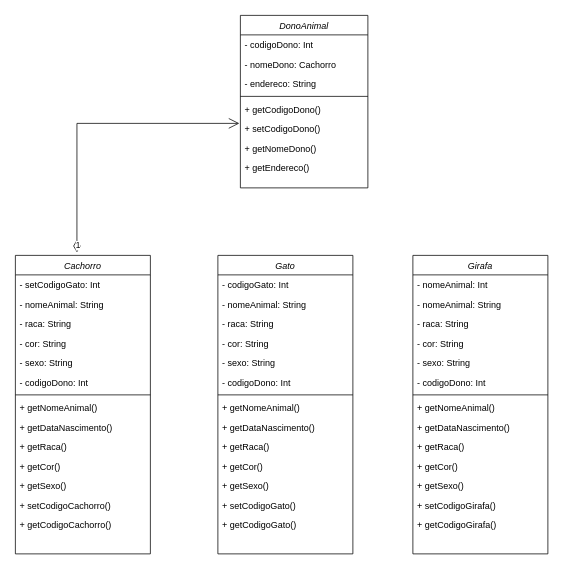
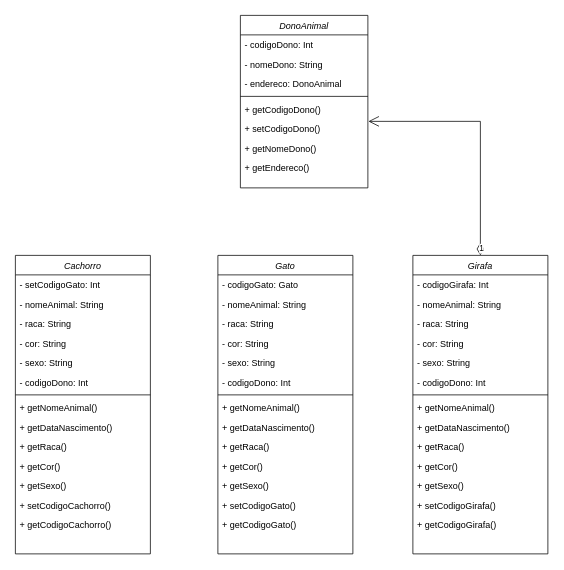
  <mxCell id="0" />
  <mxCell id="1" parent="0" />
  <mxCell id="2" value="Cachorro" style="swimlane;fontStyle=2;align=center;verticalAlign=top;childLayout=stackLayout;horizontal=1;startSize=26;horizontalStack=0;resizeParent=1;resizeLast=0;collapsible=1;marginBottom=0;rounded=0;shadow=0;strokeWidth=1;" parent="1" vertex="1"><mxGeometry x="20" y="340" width="180" height="398" as="geometry"><mxRectangle x="230" y="140" width="160" height="26" as="alternateBounds" /></mxGeometry></mxCell>
  <mxCell id="3" value="- setCodigoGato: Int" style="text;align=left;verticalAlign=top;spacingLeft=4;spacingRight=4;overflow=hidden;rotatable=0;points=[[0,0.5],[1,0.5]];portConstraint=eastwest;" parent="2" vertex="1"><mxGeometry y="26" width="180" height="26" as="geometry" /></mxCell>
  <mxCell id="4" value="- nomeAnimal: String" style="text;align=left;verticalAlign=top;spacingLeft=4;spacingRight=4;overflow=hidden;rotatable=0;points=[[0,0.5],[1,0.5]];portConstraint=eastwest;rounded=0;shadow=0;html=0;" parent="2" vertex="1"><mxGeometry y="52" width="180" height="26" as="geometry" /></mxCell>
  <mxCell id="5" value="- raca: String" style="text;align=left;verticalAlign=top;spacingLeft=4;spacingRight=4;overflow=hidden;rotatable=0;points=[[0,0.5],[1,0.5]];portConstraint=eastwest;rounded=0;shadow=0;html=0;" parent="2" vertex="1"><mxGeometry y="78" width="180" height="26" as="geometry" /></mxCell>
  <mxCell id="6" value="- cor: String" style="text;align=left;verticalAlign=top;spacingLeft=4;spacingRight=4;overflow=hidden;rotatable=0;points=[[0,0.5],[1,0.5]];portConstraint=eastwest;rounded=0;shadow=0;html=0;" vertex="1" parent="2"><mxGeometry y="104" width="180" height="26" as="geometry" /></mxCell>
  <mxCell id="7" value="- sexo: String" style="text;align=left;verticalAlign=top;spacingLeft=4;spacingRight=4;overflow=hidden;rotatable=0;points=[[0,0.5],[1,0.5]];portConstraint=eastwest;rounded=0;shadow=0;html=0;" vertex="1" parent="2"><mxGeometry y="130" width="180" height="26" as="geometry" /></mxCell>
  <mxCell id="8" value="- codigoDono: Int" style="text;align=left;verticalAlign=top;spacingLeft=4;spacingRight=4;overflow=hidden;rotatable=0;points=[[0,0.5],[1,0.5]];portConstraint=eastwest;rounded=0;shadow=0;html=0;" vertex="1" parent="2"><mxGeometry y="156" width="180" height="26" as="geometry" /></mxCell>
  <mxCell id="9" value="" style="line;html=1;strokeWidth=1;align=left;verticalAlign=middle;spacingTop=-1;spacingLeft=3;spacingRight=3;rotatable=0;labelPosition=right;points=[];portConstraint=eastwest;" parent="2" vertex="1"><mxGeometry y="182" width="180" height="8" as="geometry" /></mxCell>
  <mxCell id="10" value="+ getNomeAnimal()" style="text;align=left;verticalAlign=top;spacingLeft=4;spacingRight=4;overflow=hidden;rotatable=0;points=[[0,0.5],[1,0.5]];portConstraint=eastwest;rounded=0;shadow=0;html=0;" vertex="1" parent="2"><mxGeometry y="190" width="180" height="26" as="geometry" /></mxCell>
  <mxCell id="11" value="+ getDataNascimento()" style="text;align=left;verticalAlign=top;spacingLeft=4;spacingRight=4;overflow=hidden;rotatable=0;points=[[0,0.5],[1,0.5]];portConstraint=eastwest;rounded=0;shadow=0;html=0;" vertex="1" parent="2"><mxGeometry y="216" width="180" height="26" as="geometry" /></mxCell>
  <mxCell id="12" value="+ getRaca()" style="text;align=left;verticalAlign=top;spacingLeft=4;spacingRight=4;overflow=hidden;rotatable=0;points=[[0,0.5],[1,0.5]];portConstraint=eastwest;rounded=0;shadow=0;html=0;" vertex="1" parent="2"><mxGeometry y="242" width="180" height="26" as="geometry" /></mxCell>
  <mxCell id="13" value="+ getCor()" style="text;align=left;verticalAlign=top;spacingLeft=4;spacingRight=4;overflow=hidden;rotatable=0;points=[[0,0.5],[1,0.5]];portConstraint=eastwest;rounded=0;shadow=0;html=0;" vertex="1" parent="2"><mxGeometry y="268" width="180" height="26" as="geometry" /></mxCell>
  <mxCell id="14" value="+ getSexo()" style="text;align=left;verticalAlign=top;spacingLeft=4;spacingRight=4;overflow=hidden;rotatable=0;points=[[0,0.5],[1,0.5]];portConstraint=eastwest;rounded=0;shadow=0;html=0;" vertex="1" parent="2"><mxGeometry y="294" width="180" height="26" as="geometry" /></mxCell>
  <mxCell id="15" value="+ setCodigoCachorro()" style="text;align=left;verticalAlign=top;spacingLeft=4;spacingRight=4;overflow=hidden;rotatable=0;points=[[0,0.5],[1,0.5]];portConstraint=eastwest;rounded=0;shadow=0;html=0;" vertex="1" parent="2"><mxGeometry y="320" width="180" height="26" as="geometry" /></mxCell>
  <mxCell id="16" value="+ getCodigoCachorro()" style="text;align=left;verticalAlign=top;spacingLeft=4;spacingRight=4;overflow=hidden;rotatable=0;points=[[0,0.5],[1,0.5]];portConstraint=eastwest;rounded=0;shadow=0;html=0;" vertex="1" parent="2"><mxGeometry y="346" width="180" height="26" as="geometry" /></mxCell>
  <mxCell id="17" value="DonoAnimal" style="swimlane;fontStyle=2;align=center;verticalAlign=top;childLayout=stackLayout;horizontal=1;startSize=26;horizontalStack=0;resizeParent=1;resizeLast=0;collapsible=1;marginBottom=0;rounded=0;shadow=0;strokeWidth=1;" parent="1" vertex="1"><mxGeometry x="320" y="20" width="170" height="230" as="geometry"><mxRectangle x="230" y="140" width="160" height="26" as="alternateBounds" /></mxGeometry></mxCell>
  <mxCell id="18" value="- codigoDono: Int" style="text;align=left;verticalAlign=top;spacingLeft=4;spacingRight=4;overflow=hidden;rotatable=0;points=[[0,0.5],[1,0.5]];portConstraint=eastwest;" parent="17" vertex="1"><mxGeometry y="26" width="170" height="26" as="geometry" /></mxCell>
- <mxCell id="19" value="- nomeDono: Cachorro" style="text;align=left;verticalAlign=top;spacingLeft=4;spacingRight=4;overflow=hidden;rotatable=0;points=[[0,0.5],[1,0.5]];portConstraint=eastwest;rounded=0;shadow=0;html=0;" parent="17" vertex="1"><mxGeometry y="52" width="170" height="26" as="geometry" /></mxCell>
- <mxCell id="20" value="- endereco: String" style="text;align=left;verticalAlign=top;spacingLeft=4;spacingRight=4;overflow=hidden;rotatable=0;points=[[0,0.5],[1,0.5]];portConstraint=eastwest;rounded=0;shadow=0;html=0;" parent="17" vertex="1"><mxGeometry y="78" width="170" height="26" as="geometry" /></mxCell>
+ <mxCell id="19" value="- nomeDono: String" style="text;align=left;verticalAlign=top;spacingLeft=4;spacingRight=4;overflow=hidden;rotatable=0;points=[[0,0.5],[1,0.5]];portConstraint=eastwest;rounded=0;shadow=0;html=0;" parent="17" vertex="1"><mxGeometry y="52" width="170" height="26" as="geometry" /></mxCell>
+ <mxCell id="20" value="- endereco: DonoAnimal" style="text;align=left;verticalAlign=top;spacingLeft=4;spacingRight=4;overflow=hidden;rotatable=0;points=[[0,0.5],[1,0.5]];portConstraint=eastwest;rounded=0;shadow=0;html=0;" parent="17" vertex="1"><mxGeometry y="78" width="170" height="26" as="geometry" /></mxCell>
  <mxCell id="21" value="" style="line;html=1;strokeWidth=1;align=left;verticalAlign=middle;spacingTop=-1;spacingLeft=3;spacingRight=3;rotatable=0;labelPosition=right;points=[];portConstraint=eastwest;" parent="17" vertex="1"><mxGeometry y="104" width="170" height="8" as="geometry" /></mxCell>
  <mxCell id="22" value="+ getCodigoDono()" style="text;align=left;verticalAlign=top;spacingLeft=4;spacingRight=4;overflow=hidden;rotatable=0;points=[[0,0.5],[1,0.5]];portConstraint=eastwest;rounded=0;shadow=0;html=0;" vertex="1" parent="17"><mxGeometry y="112" width="170" height="26" as="geometry" /></mxCell>
  <mxCell id="23" value="+ setCodigoDono()" style="text;align=left;verticalAlign=top;spacingLeft=4;spacingRight=4;overflow=hidden;rotatable=0;points=[[0,0.5],[1,0.5]];portConstraint=eastwest;rounded=0;shadow=0;html=0;" vertex="1" parent="17"><mxGeometry y="138" width="170" height="26" as="geometry" /></mxCell>
  <mxCell id="24" value="+ getNomeDono()" style="text;align=left;verticalAlign=top;spacingLeft=4;spacingRight=4;overflow=hidden;rotatable=0;points=[[0,0.5],[1,0.5]];portConstraint=eastwest;rounded=0;shadow=0;html=0;" vertex="1" parent="17"><mxGeometry y="164" width="170" height="26" as="geometry" /></mxCell>
  <mxCell id="25" value="+ getEndereco()" style="text;align=left;verticalAlign=top;spacingLeft=4;spacingRight=4;overflow=hidden;rotatable=0;points=[[0,0.5],[1,0.5]];portConstraint=eastwest;rounded=0;shadow=0;html=0;" vertex="1" parent="17"><mxGeometry y="190" width="170" height="26" as="geometry" /></mxCell>
  <mxCell id="26" value="Gato" style="swimlane;fontStyle=2;align=center;verticalAlign=top;childLayout=stackLayout;horizontal=1;startSize=26;horizontalStack=0;resizeParent=1;resizeLast=0;collapsible=1;marginBottom=0;rounded=0;shadow=0;strokeWidth=1;" vertex="1" parent="1"><mxGeometry x="290" y="340" width="180" height="398" as="geometry"><mxRectangle x="230" y="140" width="160" height="26" as="alternateBounds" /></mxGeometry></mxCell>
- <mxCell id="27" value="- codigoGato: Int" style="text;align=left;verticalAlign=top;spacingLeft=4;spacingRight=4;overflow=hidden;rotatable=0;points=[[0,0.5],[1,0.5]];portConstraint=eastwest;fontStyle=0" vertex="1" parent="26"><mxGeometry y="26" width="180" height="26" as="geometry" /></mxCell>
+ <mxCell id="27" value="- codigoGato: Gato" style="text;align=left;verticalAlign=top;spacingLeft=4;spacingRight=4;overflow=hidden;rotatable=0;points=[[0,0.5],[1,0.5]];portConstraint=eastwest;fontStyle=0" vertex="1" parent="26"><mxGeometry y="26" width="180" height="26" as="geometry" /></mxCell>
  <mxCell id="28" value="- nomeAnimal: String" style="text;align=left;verticalAlign=top;spacingLeft=4;spacingRight=4;overflow=hidden;rotatable=0;points=[[0,0.5],[1,0.5]];portConstraint=eastwest;rounded=0;shadow=0;html=0;" vertex="1" parent="26"><mxGeometry y="52" width="180" height="26" as="geometry" /></mxCell>
  <mxCell id="29" value="- raca: String" style="text;align=left;verticalAlign=top;spacingLeft=4;spacingRight=4;overflow=hidden;rotatable=0;points=[[0,0.5],[1,0.5]];portConstraint=eastwest;rounded=0;shadow=0;html=0;" vertex="1" parent="26"><mxGeometry y="78" width="180" height="26" as="geometry" /></mxCell>
  <mxCell id="30" value="- cor: String" style="text;align=left;verticalAlign=top;spacingLeft=4;spacingRight=4;overflow=hidden;rotatable=0;points=[[0,0.5],[1,0.5]];portConstraint=eastwest;rounded=0;shadow=0;html=0;" vertex="1" parent="26"><mxGeometry y="104" width="180" height="26" as="geometry" /></mxCell>
  <mxCell id="31" value="- sexo: String" style="text;align=left;verticalAlign=top;spacingLeft=4;spacingRight=4;overflow=hidden;rotatable=0;points=[[0,0.5],[1,0.5]];portConstraint=eastwest;rounded=0;shadow=0;html=0;" vertex="1" parent="26"><mxGeometry y="130" width="180" height="26" as="geometry" /></mxCell>
  <mxCell id="32" value="- codigoDono: Int" style="text;align=left;verticalAlign=top;spacingLeft=4;spacingRight=4;overflow=hidden;rotatable=0;points=[[0,0.5],[1,0.5]];portConstraint=eastwest;rounded=0;shadow=0;html=0;" vertex="1" parent="26"><mxGeometry y="156" width="180" height="26" as="geometry" /></mxCell>
  <mxCell id="33" value="" style="line;html=1;strokeWidth=1;align=left;verticalAlign=middle;spacingTop=-1;spacingLeft=3;spacingRight=3;rotatable=0;labelPosition=right;points=[];portConstraint=eastwest;" vertex="1" parent="26"><mxGeometry y="182" width="180" height="8" as="geometry" /></mxCell>
  <mxCell id="34" value="+ getNomeAnimal()" style="text;align=left;verticalAlign=top;spacingLeft=4;spacingRight=4;overflow=hidden;rotatable=0;points=[[0,0.5],[1,0.5]];portConstraint=eastwest;rounded=0;shadow=0;html=0;" vertex="1" parent="26"><mxGeometry y="190" width="180" height="26" as="geometry" /></mxCell>
  <mxCell id="35" value="+ getDataNascimento()" style="text;align=left;verticalAlign=top;spacingLeft=4;spacingRight=4;overflow=hidden;rotatable=0;points=[[0,0.5],[1,0.5]];portConstraint=eastwest;rounded=0;shadow=0;html=0;" vertex="1" parent="26"><mxGeometry y="216" width="180" height="26" as="geometry" /></mxCell>
  <mxCell id="36" value="+ getRaca()" style="text;align=left;verticalAlign=top;spacingLeft=4;spacingRight=4;overflow=hidden;rotatable=0;points=[[0,0.5],[1,0.5]];portConstraint=eastwest;rounded=0;shadow=0;html=0;" vertex="1" parent="26"><mxGeometry y="242" width="180" height="26" as="geometry" /></mxCell>
  <mxCell id="37" value="+ getCor()" style="text;align=left;verticalAlign=top;spacingLeft=4;spacingRight=4;overflow=hidden;rotatable=0;points=[[0,0.5],[1,0.5]];portConstraint=eastwest;rounded=0;shadow=0;html=0;" vertex="1" parent="26"><mxGeometry y="268" width="180" height="26" as="geometry" /></mxCell>
  <mxCell id="38" value="+ getSexo()" style="text;align=left;verticalAlign=top;spacingLeft=4;spacingRight=4;overflow=hidden;rotatable=0;points=[[0,0.5],[1,0.5]];portConstraint=eastwest;rounded=0;shadow=0;html=0;" vertex="1" parent="26"><mxGeometry y="294" width="180" height="26" as="geometry" /></mxCell>
  <mxCell id="39" value="+ setCodigoGato()" style="text;align=left;verticalAlign=top;spacingLeft=4;spacingRight=4;overflow=hidden;rotatable=0;points=[[0,0.5],[1,0.5]];portConstraint=eastwest;rounded=0;shadow=0;html=0;" vertex="1" parent="26"><mxGeometry y="320" width="180" height="26" as="geometry" /></mxCell>
  <mxCell id="40" value="+ getCodigoGato()" style="text;align=left;verticalAlign=top;spacingLeft=4;spacingRight=4;overflow=hidden;rotatable=0;points=[[0,0.5],[1,0.5]];portConstraint=eastwest;rounded=0;shadow=0;html=0;" vertex="1" parent="26"><mxGeometry y="346" width="180" height="26" as="geometry" /></mxCell>
  <mxCell id="41" value="Girafa" style="swimlane;fontStyle=2;align=center;verticalAlign=top;childLayout=stackLayout;horizontal=1;startSize=26;horizontalStack=0;resizeParent=1;resizeLast=0;collapsible=1;marginBottom=0;rounded=0;shadow=0;strokeWidth=1;" vertex="1" parent="1"><mxGeometry x="550" y="340" width="180" height="398" as="geometry"><mxRectangle x="230" y="140" width="160" height="26" as="alternateBounds" /></mxGeometry></mxCell>
- <mxCell id="42" value="- nomeAnimal: Int" style="text;align=left;verticalAlign=top;spacingLeft=4;spacingRight=4;overflow=hidden;rotatable=0;points=[[0,0.5],[1,0.5]];portConstraint=eastwest;" vertex="1" parent="41"><mxGeometry y="26" width="180" height="26" as="geometry" /></mxCell>
+ <mxCell id="42" value="- codigoGirafa: Int" style="text;align=left;verticalAlign=top;spacingLeft=4;spacingRight=4;overflow=hidden;rotatable=0;points=[[0,0.5],[1,0.5]];portConstraint=eastwest;" vertex="1" parent="41"><mxGeometry y="26" width="180" height="26" as="geometry" /></mxCell>
  <mxCell id="43" value="- nomeAnimal: String" style="text;align=left;verticalAlign=top;spacingLeft=4;spacingRight=4;overflow=hidden;rotatable=0;points=[[0,0.5],[1,0.5]];portConstraint=eastwest;rounded=0;shadow=0;html=0;" vertex="1" parent="41"><mxGeometry y="52" width="180" height="26" as="geometry" /></mxCell>
  <mxCell id="44" value="- raca: String" style="text;align=left;verticalAlign=top;spacingLeft=4;spacingRight=4;overflow=hidden;rotatable=0;points=[[0,0.5],[1,0.5]];portConstraint=eastwest;rounded=0;shadow=0;html=0;" vertex="1" parent="41"><mxGeometry y="78" width="180" height="26" as="geometry" /></mxCell>
  <mxCell id="45" value="- cor: String" style="text;align=left;verticalAlign=top;spacingLeft=4;spacingRight=4;overflow=hidden;rotatable=0;points=[[0,0.5],[1,0.5]];portConstraint=eastwest;rounded=0;shadow=0;html=0;" vertex="1" parent="41"><mxGeometry y="104" width="180" height="26" as="geometry" /></mxCell>
  <mxCell id="46" value="- sexo: String" style="text;align=left;verticalAlign=top;spacingLeft=4;spacingRight=4;overflow=hidden;rotatable=0;points=[[0,0.5],[1,0.5]];portConstraint=eastwest;rounded=0;shadow=0;html=0;" vertex="1" parent="41"><mxGeometry y="130" width="180" height="26" as="geometry" /></mxCell>
  <mxCell id="47" value="- codigoDono: Int" style="text;align=left;verticalAlign=top;spacingLeft=4;spacingRight=4;overflow=hidden;rotatable=0;points=[[0,0.5],[1,0.5]];portConstraint=eastwest;rounded=0;shadow=0;html=0;" vertex="1" parent="41"><mxGeometry y="156" width="180" height="26" as="geometry" /></mxCell>
  <mxCell id="48" value="" style="line;html=1;strokeWidth=1;align=left;verticalAlign=middle;spacingTop=-1;spacingLeft=3;spacingRight=3;rotatable=0;labelPosition=right;points=[];portConstraint=eastwest;" vertex="1" parent="41"><mxGeometry y="182" width="180" height="8" as="geometry" /></mxCell>
  <mxCell id="49" value="+ getNomeAnimal()" style="text;align=left;verticalAlign=top;spacingLeft=4;spacingRight=4;overflow=hidden;rotatable=0;points=[[0,0.5],[1,0.5]];portConstraint=eastwest;rounded=0;shadow=0;html=0;" vertex="1" parent="41"><mxGeometry y="190" width="180" height="26" as="geometry" /></mxCell>
  <mxCell id="50" value="+ getDataNascimento()" style="text;align=left;verticalAlign=top;spacingLeft=4;spacingRight=4;overflow=hidden;rotatable=0;points=[[0,0.5],[1,0.5]];portConstraint=eastwest;rounded=0;shadow=0;html=0;" vertex="1" parent="41"><mxGeometry y="216" width="180" height="26" as="geometry" /></mxCell>
  <mxCell id="51" value="+ getRaca()" style="text;align=left;verticalAlign=top;spacingLeft=4;spacingRight=4;overflow=hidden;rotatable=0;points=[[0,0.5],[1,0.5]];portConstraint=eastwest;rounded=0;shadow=0;html=0;" vertex="1" parent="41"><mxGeometry y="242" width="180" height="26" as="geometry" /></mxCell>
  <mxCell id="52" value="+ getCor()" style="text;align=left;verticalAlign=top;spacingLeft=4;spacingRight=4;overflow=hidden;rotatable=0;points=[[0,0.5],[1,0.5]];portConstraint=eastwest;rounded=0;shadow=0;html=0;" vertex="1" parent="41"><mxGeometry y="268" width="180" height="26" as="geometry" /></mxCell>
  <mxCell id="53" value="+ getSexo()" style="text;align=left;verticalAlign=top;spacingLeft=4;spacingRight=4;overflow=hidden;rotatable=0;points=[[0,0.5],[1,0.5]];portConstraint=eastwest;rounded=0;shadow=0;html=0;" vertex="1" parent="41"><mxGeometry y="294" width="180" height="26" as="geometry" /></mxCell>
  <mxCell id="54" value="+ setCodigoGirafa()" style="text;align=left;verticalAlign=top;spacingLeft=4;spacingRight=4;overflow=hidden;rotatable=0;points=[[0,0.5],[1,0.5]];portConstraint=eastwest;rounded=0;shadow=0;html=0;" vertex="1" parent="41"><mxGeometry y="320" width="180" height="26" as="geometry" /></mxCell>
  <mxCell id="55" value="+ getCodigoGirafa()" style="text;align=left;verticalAlign=top;spacingLeft=4;spacingRight=4;overflow=hidden;rotatable=0;points=[[0,0.5],[1,0.5]];portConstraint=eastwest;rounded=0;shadow=0;html=0;" vertex="1" parent="41"><mxGeometry y="346" width="180" height="26" as="geometry" /></mxCell>
- <mxCell id="56" value="1" style="endArrow=open;html=1;endSize=12;startArrow=diamondThin;startSize=14;startFill=0;edgeStyle=orthogonalEdgeStyle;align=left;verticalAlign=bottom;rounded=0;entryX=-0.008;entryY=0.231;entryDx=0;entryDy=0;entryPerimeter=0;exitX=0.456;exitY=-0.01;exitDx=0;exitDy=0;exitPerimeter=0;" edge="1" parent="1" source="2" target="23"><mxGeometry x="-1" y="3" relative="1" as="geometry"><mxPoint x="100" y="230" as="sourcePoint" /><mxPoint x="260" y="230" as="targetPoint" /></mxGeometry></mxCell>
+ <mxCell id="57" value="1" style="endArrow=open;html=1;endSize=12;startArrow=diamondThin;startSize=14;startFill=0;edgeStyle=orthogonalEdgeStyle;align=left;verticalAlign=bottom;rounded=0;entryX=1.004;entryY=0.128;entryDx=0;entryDy=0;entryPerimeter=0;exitX=0.5;exitY=0;exitDx=0;exitDy=0;" edge="1" parent="1" source="41" target="23"><mxGeometry x="-1" y="3" relative="1" as="geometry"><mxPoint x="560" y="270" as="sourcePoint" /><mxPoint x="720" y="270" as="targetPoint" /></mxGeometry></mxCell>
